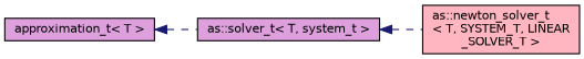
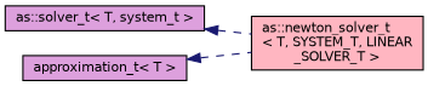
  digraph {
    rankdir=LR
    node [color=black fillcolor=plum fontname=Helvetica fontsize=10 shape=record style=filled]
    edge [color=midnightblue dir=back fontname=Helvetica fontsize=10 labelfontname=Helvetica labelfontsize=10 style=dashed]
    n1 [fillcolor=lightpink fontcolor=black height=0.2 label="as::newton_solver_t\l\< T, SYSTEM_T, LINEAR\l_SOLVER_T \>" width=0.4]
    n2 [height=0.2 label="as::solver_t\< T, system_t \>" width=0.4]
    n3 [height=0.2 label="approximation_t\< T \>" width=0.4]
    n2 -> n1
-   n3 -> n2
+   n3 -> n1
  }
